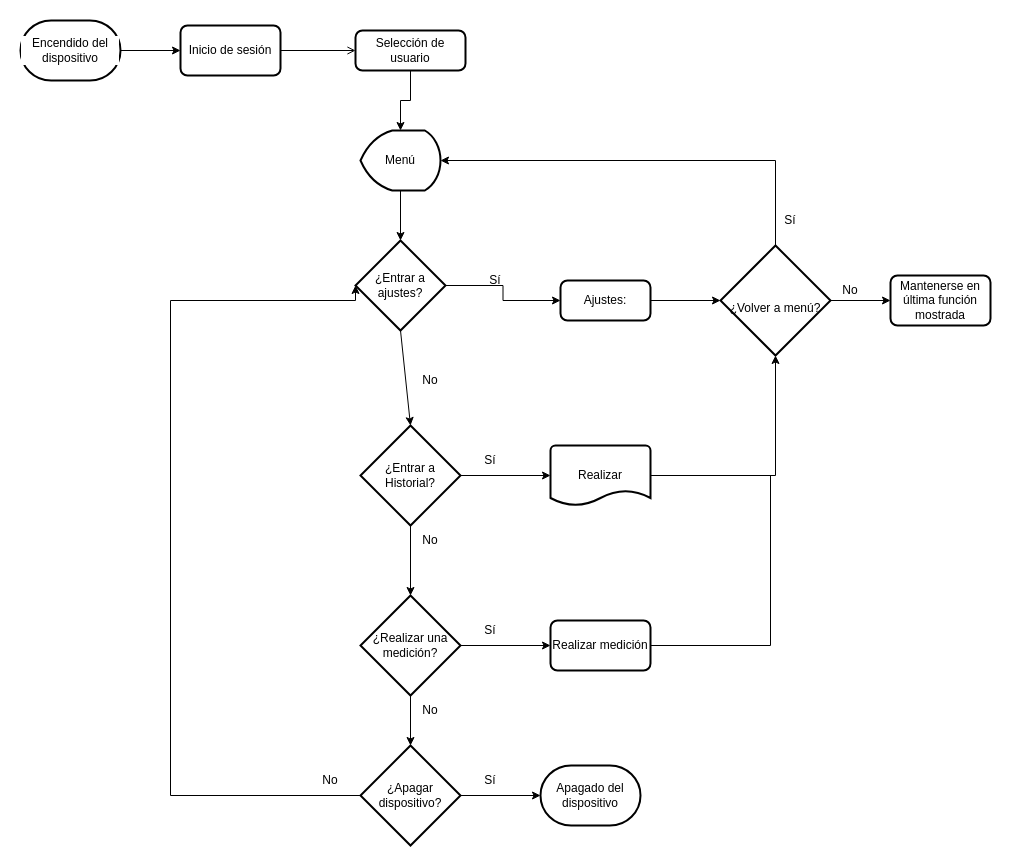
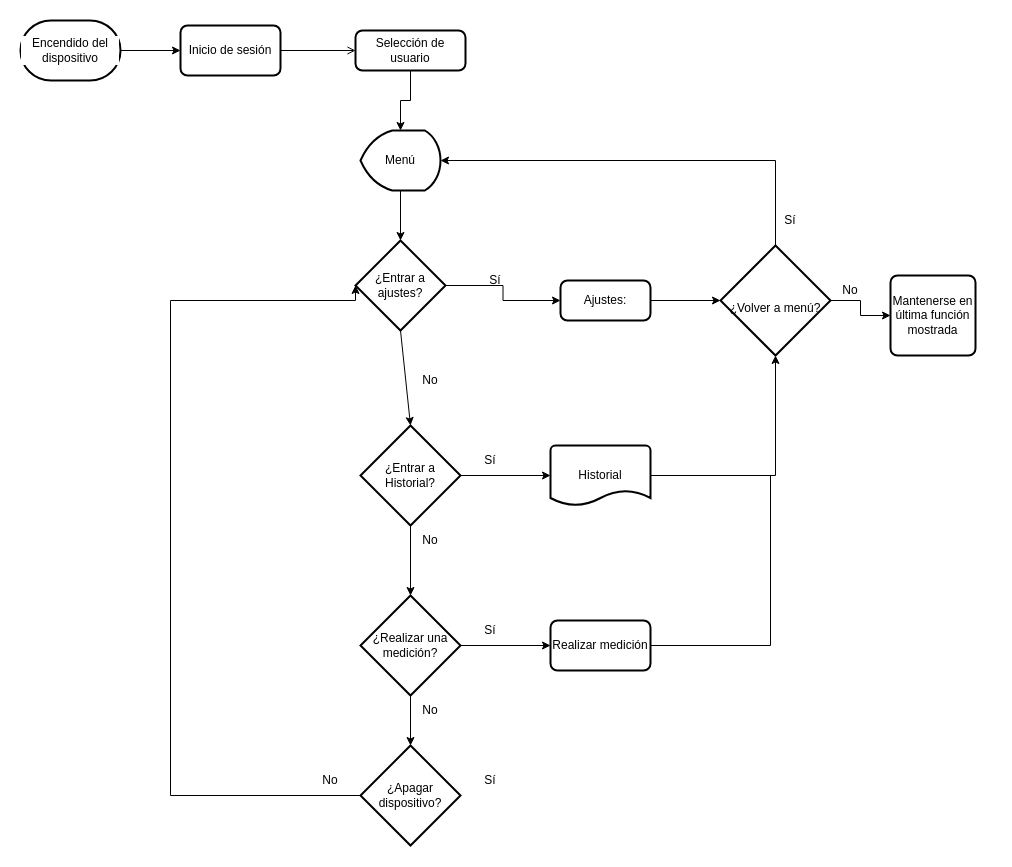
  <mxCell id="0" />
  <mxCell id="1" parent="0" />
  <mxCell id="2" style="edgeStyle=orthogonalEdgeStyle;rounded=0;orthogonalLoop=1;jettySize=auto;html=1;exitX=1;exitY=0.5;exitDx=0;exitDy=0;exitPerimeter=0;" parent="1" source="3" target="25" edge="1"><mxGeometry relative="1" as="geometry" /></mxCell>
  <mxCell id="3" value="¿Entrar a ajustes?" style="strokeWidth=2;html=1;shape=mxgraph.flowchart.decision;whiteSpace=wrap;fillColor=default;strokeColor=default;fontColor=default;" parent="1" vertex="1"><mxGeometry x="355" y="240" width="90" height="90" as="geometry" /></mxCell>
  <mxCell id="4" style="edgeStyle=orthogonalEdgeStyle;rounded=0;orthogonalLoop=1;jettySize=auto;html=1;exitX=1;exitY=0.5;exitDx=0;exitDy=0;exitPerimeter=0;entryX=0;entryY=0.5;entryDx=0;entryDy=0;entryPerimeter=0;" parent="1" source="5" target="22" edge="1"><mxGeometry relative="1" as="geometry" /></mxCell>
  <mxCell id="5" value="¿Entrar a Historial?" style="strokeWidth=2;html=1;shape=mxgraph.flowchart.decision;whiteSpace=wrap;fillColor=default;strokeColor=default;fontColor=default;" parent="1" vertex="1"><mxGeometry x="360" y="425" width="100" height="100" as="geometry" /></mxCell>
  <mxCell id="6" style="edgeStyle=orthogonalEdgeStyle;rounded=0;orthogonalLoop=1;jettySize=auto;html=1;exitX=0.5;exitY=1;exitDx=0;exitDy=0;exitPerimeter=0;entryX=0.5;entryY=0;entryDx=0;entryDy=0;entryPerimeter=0;" parent="1" source="8" target="15" edge="1"><mxGeometry relative="1" as="geometry" /></mxCell>
  <mxCell id="7" style="edgeStyle=orthogonalEdgeStyle;rounded=0;orthogonalLoop=1;jettySize=auto;html=1;exitX=1;exitY=0.5;exitDx=0;exitDy=0;exitPerimeter=0;" parent="1" source="8" target="29" edge="1"><mxGeometry relative="1" as="geometry" /></mxCell>
  <mxCell id="8" value="¿Realizar una medición?" style="strokeWidth=2;html=1;shape=mxgraph.flowchart.decision;whiteSpace=wrap;fillColor=default;strokeColor=default;fontColor=default;" parent="1" vertex="1"><mxGeometry x="360" y="595" width="100" height="100" as="geometry" /></mxCell>
  <mxCell id="9" value="" style="endArrow=classic;html=1;rounded=0;exitX=0.5;exitY=1;exitDx=0;exitDy=0;exitPerimeter=0;entryX=0.5;entryY=0;entryDx=0;entryDy=0;entryPerimeter=0;" parent="1" source="3" target="5" edge="1"><mxGeometry width="50" height="50" relative="1" as="geometry"><mxPoint x="260" y="275" as="sourcePoint" /><mxPoint x="310" y="225" as="targetPoint" /></mxGeometry></mxCell>
  <mxCell id="10" value="No" style="text;html=1;strokeColor=none;fillColor=none;align=center;verticalAlign=middle;whiteSpace=wrap;rounded=0;fontColor=default;" parent="1" vertex="1"><mxGeometry x="400" y="365" width="60" height="30" as="geometry" /></mxCell>
  <mxCell id="11" value="" style="endArrow=classic;html=1;rounded=0;entryX=0.5;entryY=0;entryDx=0;entryDy=0;entryPerimeter=0;exitX=0.5;exitY=1;exitDx=0;exitDy=0;exitPerimeter=0;strokeColor=default;labelBackgroundColor=default;fontColor=default;" parent="1" target="8" edge="1" source="5"><mxGeometry width="50" height="50" relative="1" as="geometry"><mxPoint x="410" y="605" as="sourcePoint" /><mxPoint x="410" y="665" as="targetPoint" /></mxGeometry></mxCell>
  <mxCell id="12" value="No" style="text;html=1;strokeColor=none;fillColor=none;align=center;verticalAlign=middle;whiteSpace=wrap;rounded=0;fontColor=default;" parent="1" vertex="1"><mxGeometry x="400" y="525" width="60" height="30" as="geometry" /></mxCell>
  <mxCell id="13" style="edgeStyle=orthogonalEdgeStyle;rounded=0;orthogonalLoop=1;jettySize=auto;html=1;exitX=0;exitY=0.5;exitDx=0;exitDy=0;exitPerimeter=0;entryX=0;entryY=0.5;entryDx=0;entryDy=0;entryPerimeter=0;strokeColor=default;labelBackgroundColor=default;fontColor=default;" parent="1" source="15" target="3" edge="1"><mxGeometry relative="1" as="geometry"><Array as="points"><mxPoint x="170" y="795" /><mxPoint x="170" y="300" /></Array></mxGeometry></mxCell>
- <mxCell id="14" style="edgeStyle=orthogonalEdgeStyle;rounded=0;orthogonalLoop=1;jettySize=auto;html=1;exitX=1;exitY=0.5;exitDx=0;exitDy=0;exitPerimeter=0;entryX=0;entryY=0.5;entryDx=0;entryDy=0;entryPerimeter=0;labelBackgroundColor=default;fontColor=default;strokeColor=default;" edge="1" parent="1" source="15" target="19"><mxGeometry relative="1" as="geometry" /></mxCell>
  <mxCell id="15" value="¿Apagar dispositivo?" style="strokeWidth=2;html=1;shape=mxgraph.flowchart.decision;whiteSpace=wrap;fillColor=default;strokeColor=default;fontColor=default;" parent="1" vertex="1"><mxGeometry x="360" y="745" width="100" height="100" as="geometry" /></mxCell>
  <mxCell id="16" value="No" style="text;html=1;strokeColor=none;fillColor=none;align=center;verticalAlign=middle;whiteSpace=wrap;rounded=0;fontColor=default;" parent="1" vertex="1"><mxGeometry x="400" y="695" width="60" height="30" as="geometry" /></mxCell>
  <mxCell id="17" style="edgeStyle=orthogonalEdgeStyle;rounded=0;orthogonalLoop=1;jettySize=auto;html=1;exitX=1;exitY=0.5;exitDx=0;exitDy=0;exitPerimeter=0;entryX=0;entryY=0.5;entryDx=0;entryDy=0;labelBackgroundColor=default;fontColor=default;strokeColor=default;" edge="1" parent="1" source="18" target="32"><mxGeometry relative="1" as="geometry" /></mxCell>
  <mxCell id="18" value="Encendido del dispositivo" style="strokeWidth=2;html=1;shape=mxgraph.flowchart.terminator;whiteSpace=wrap;fillColor=default;strokeColor=default;fontColor=default;labelBackgroundColor=default;" parent="1" vertex="1"><mxGeometry x="20" y="20" width="100" height="60" as="geometry" /></mxCell>
- <mxCell id="19" value="Apagado del dispositivo" style="strokeWidth=2;html=1;shape=mxgraph.flowchart.terminator;whiteSpace=wrap;fillColor=default;strokeColor=default;fontColor=default;" parent="1" vertex="1"><mxGeometry x="540" y="765" width="100" height="60" as="geometry" /></mxCell>
  <mxCell id="20" value="Sí" style="text;html=1;strokeColor=none;fillColor=none;align=center;verticalAlign=middle;whiteSpace=wrap;rounded=0;fontColor=default;" parent="1" vertex="1"><mxGeometry x="460" y="765" width="60" height="30" as="geometry" /></mxCell>
  <mxCell id="21" style="edgeStyle=orthogonalEdgeStyle;rounded=0;orthogonalLoop=1;jettySize=auto;html=1;exitX=1;exitY=0.5;exitDx=0;exitDy=0;exitPerimeter=0;entryX=0.5;entryY=1;entryDx=0;entryDy=0;entryPerimeter=0;" parent="1" source="22" target="37" edge="1"><mxGeometry relative="1" as="geometry" /></mxCell>
- <mxCell id="22" value="Realizar" style="strokeWidth=2;html=1;shape=mxgraph.flowchart.document2;whiteSpace=wrap;size=0.25;fillColor=default;strokeColor=default;fontColor=default;" parent="1" vertex="1"><mxGeometry x="550" y="445" width="100" height="60" as="geometry" /></mxCell>
+ <mxCell id="22" value="Historial" style="strokeWidth=2;html=1;shape=mxgraph.flowchart.document2;whiteSpace=wrap;size=0.25;fillColor=default;strokeColor=default;fontColor=default;" parent="1" vertex="1"><mxGeometry x="550" y="445" width="100" height="60" as="geometry" /></mxCell>
  <mxCell id="23" value="No" style="text;html=1;strokeColor=none;fillColor=none;align=center;verticalAlign=middle;whiteSpace=wrap;rounded=0;fontColor=default;" parent="1" vertex="1"><mxGeometry x="300" y="765" width="60" height="30" as="geometry" /></mxCell>
  <mxCell id="24" style="edgeStyle=orthogonalEdgeStyle;rounded=0;orthogonalLoop=1;jettySize=auto;html=1;exitX=1;exitY=0.5;exitDx=0;exitDy=0;entryX=0;entryY=0.5;entryDx=0;entryDy=0;entryPerimeter=0;" parent="1" source="25" target="37" edge="1"><mxGeometry relative="1" as="geometry" /></mxCell>
  <mxCell id="25" value="Ajustes:&lt;br&gt;" style="rounded=1;whiteSpace=wrap;html=1;absoluteArcSize=1;arcSize=14;strokeWidth=2;fillColor=default;strokeColor=default;fontColor=default;" parent="1" vertex="1"><mxGeometry x="560" y="280" width="90" height="40" as="geometry" /></mxCell>
  <mxCell id="26" value="Sí" style="text;html=1;strokeColor=none;fillColor=none;align=center;verticalAlign=middle;whiteSpace=wrap;rounded=0;fontColor=default;" parent="1" vertex="1"><mxGeometry x="465" y="265" width="60" height="30" as="geometry" /></mxCell>
  <mxCell id="27" value="Sí" style="text;html=1;strokeColor=none;fillColor=none;align=center;verticalAlign=middle;whiteSpace=wrap;rounded=0;fontColor=default;" parent="1" vertex="1"><mxGeometry x="460" y="445" width="60" height="30" as="geometry" /></mxCell>
  <mxCell id="28" style="edgeStyle=orthogonalEdgeStyle;rounded=0;orthogonalLoop=1;jettySize=auto;html=1;exitX=1;exitY=0.5;exitDx=0;exitDy=0;endArrow=none;endFill=0;strokeColor=default;labelBackgroundColor=default;fontColor=default;" parent="1" source="29" edge="1"><mxGeometry relative="1" as="geometry"><mxPoint x="770" y="475" as="targetPoint" /><Array as="points"><mxPoint x="770" y="645" /><mxPoint x="770" y="475" /></Array></mxGeometry></mxCell>
  <mxCell id="29" value="Realizar medición" style="rounded=1;whiteSpace=wrap;html=1;absoluteArcSize=1;arcSize=14;strokeWidth=2;fillColor=default;strokeColor=default;fontColor=default;" parent="1" vertex="1"><mxGeometry x="550" y="620" width="100" height="50" as="geometry" /></mxCell>
  <mxCell id="30" value="Sí" style="text;html=1;strokeColor=none;fillColor=none;align=center;verticalAlign=middle;whiteSpace=wrap;rounded=0;fontColor=default;" parent="1" vertex="1"><mxGeometry x="460" y="615" width="60" height="30" as="geometry" /></mxCell>
  <mxCell id="31" style="edgeStyle=orthogonalEdgeStyle;rounded=0;orthogonalLoop=1;jettySize=auto;html=1;exitX=1;exitY=0.5;exitDx=0;exitDy=0;entryX=0;entryY=0.5;entryDx=0;entryDy=0;labelBackgroundColor=default;fontColor=default;strokeColor=default;endArrow=open;" edge="1" parent="1" source="32" target="42"><mxGeometry relative="1" as="geometry" /></mxCell>
  <mxCell id="32" value="Inicio de sesión" style="rounded=1;whiteSpace=wrap;html=1;absoluteArcSize=1;arcSize=14;strokeWidth=2;fillColor=default;strokeColor=default;fontColor=default;labelBackgroundColor=default;" parent="1" vertex="1"><mxGeometry x="180" y="25" width="100" height="50" as="geometry" /></mxCell>
  <mxCell id="33" style="edgeStyle=orthogonalEdgeStyle;rounded=0;orthogonalLoop=1;jettySize=auto;html=1;exitX=0.5;exitY=1;exitDx=0;exitDy=0;exitPerimeter=0;entryX=0.5;entryY=0;entryDx=0;entryDy=0;entryPerimeter=0;" parent="1" source="34" target="3" edge="1"><mxGeometry relative="1" as="geometry" /></mxCell>
  <mxCell id="34" value="Menú" style="strokeWidth=2;html=1;shape=mxgraph.flowchart.display;whiteSpace=wrap;fillColor=default;strokeColor=default;fontColor=default;" parent="1" vertex="1"><mxGeometry x="360" y="130" width="80" height="60" as="geometry" /></mxCell>
  <mxCell id="35" style="edgeStyle=orthogonalEdgeStyle;rounded=0;orthogonalLoop=1;jettySize=auto;html=1;exitX=0.5;exitY=0;exitDx=0;exitDy=0;exitPerimeter=0;entryX=1;entryY=0.5;entryDx=0;entryDy=0;entryPerimeter=0;" parent="1" source="37" target="34" edge="1"><mxGeometry relative="1" as="geometry" /></mxCell>
  <mxCell id="36" style="edgeStyle=orthogonalEdgeStyle;rounded=0;orthogonalLoop=1;jettySize=auto;html=1;exitX=1;exitY=0.5;exitDx=0;exitDy=0;exitPerimeter=0;entryX=0;entryY=0.5;entryDx=0;entryDy=0;" parent="1" source="37" target="38" edge="1"><mxGeometry relative="1" as="geometry" /></mxCell>
  <mxCell id="37" value="&lt;br&gt;¿Volver a menú?" style="strokeWidth=2;html=1;shape=mxgraph.flowchart.decision;whiteSpace=wrap;fillColor=default;strokeColor=default;fontColor=default;" parent="1" vertex="1"><mxGeometry x="720" y="245" width="110" height="110" as="geometry" /></mxCell>
- <mxCell id="38" value="Mantenerse en última función mostrada" style="rounded=1;whiteSpace=wrap;html=1;absoluteArcSize=1;arcSize=14;strokeWidth=2;fillColor=default;strokeColor=default;fontColor=default;" parent="1" vertex="1"><mxGeometry x="890" y="275" width="100" height="50" as="geometry" /></mxCell>
+ <mxCell id="38" value="Mantenerse en última función mostrada" style="rounded=1;whiteSpace=wrap;html=1;absoluteArcSize=1;arcSize=14;strokeWidth=2;fillColor=default;strokeColor=default;fontColor=default;" parent="1" vertex="1"><mxGeometry x="890" y="275" width="85" height="80" as="geometry" /></mxCell>
  <mxCell id="39" value="No" style="text;html=1;strokeColor=none;fillColor=none;align=center;verticalAlign=middle;whiteSpace=wrap;rounded=0;fontColor=default;" parent="1" vertex="1"><mxGeometry x="820" y="275" width="60" height="30" as="geometry" /></mxCell>
  <mxCell id="40" value="Sí" style="text;html=1;strokeColor=none;fillColor=none;align=center;verticalAlign=middle;whiteSpace=wrap;rounded=0;fontColor=default;" parent="1" vertex="1"><mxGeometry x="760" y="205" width="60" height="30" as="geometry" /></mxCell>
  <mxCell id="41" style="edgeStyle=orthogonalEdgeStyle;rounded=0;orthogonalLoop=1;jettySize=auto;html=1;exitX=0.5;exitY=1;exitDx=0;exitDy=0;entryX=0.5;entryY=0;entryDx=0;entryDy=0;entryPerimeter=0;fontColor=default;strokeColor=default;labelBackgroundColor=default;" parent="1" source="42" target="34" edge="1"><mxGeometry relative="1" as="geometry"><mxPoint x="410" y="175" as="sourcePoint" /></mxGeometry></mxCell>
  <mxCell id="42" value="Selección de usuario" style="rounded=1;whiteSpace=wrap;html=1;absoluteArcSize=1;arcSize=14;strokeWidth=2;fillColor=default;strokeColor=default;fontColor=default;" vertex="1" parent="1"><mxGeometry x="355" y="30" width="110" height="40" as="geometry" /></mxCell>
